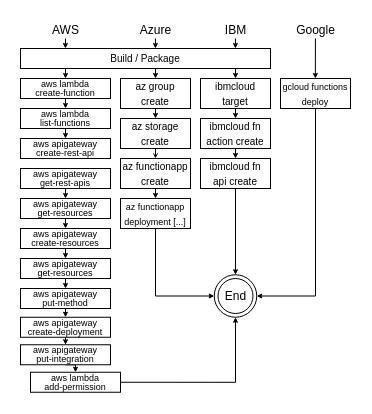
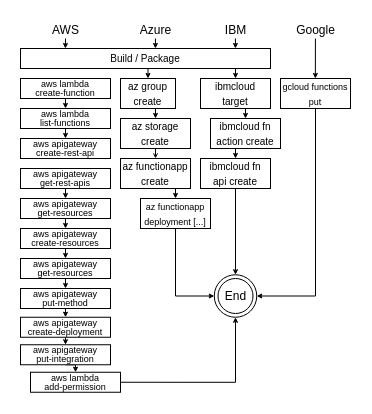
  <mxCell id="0" />
  <mxCell id="1" parent="0" />
  <mxCell id="2" style="edgeStyle=orthogonalEdgeStyle;rounded=0;orthogonalLoop=1;jettySize=auto;html=1;exitX=0.5;exitY=1;exitDx=0;exitDy=0;startSize=6;endArrow=classic;endFill=1;endSize=3;strokeWidth=1;" edge="1" parent="1" source="4"><mxGeometry relative="1" as="geometry"><mxPoint x="65" y="108" as="targetPoint" /></mxGeometry></mxCell>
- <mxCell id="3" style="edgeStyle=orthogonalEdgeStyle;rounded=0;orthogonalLoop=1;jettySize=auto;html=1;exitX=0.155;exitY=1;exitDx=0;exitDy=0;entryX=0.5;entryY=0;entryDx=0;entryDy=0;startSize=6;endArrow=classic;endFill=1;endSize=3;strokeWidth=1;exitPerimeter=0;" edge="1" parent="1" source="22" target="4"><mxGeometry relative="1" as="geometry" /></mxCell>
  <mxCell id="4" value="&lt;p style=&quot;line-height: 100% ; font-size: 9px&quot;&gt;aws lambda&lt;br&gt;create-function&lt;/p&gt;" style="rounded=0;whiteSpace=wrap;html=1;" vertex="1" parent="1"><mxGeometry x="20" y="78" width="90" height="20" as="geometry" /></mxCell>
  <mxCell id="5" style="edgeStyle=orthogonalEdgeStyle;rounded=0;orthogonalLoop=1;jettySize=auto;html=1;exitX=0.5;exitY=1;exitDx=0;exitDy=0;entryX=0.5;entryY=0;entryDx=0;entryDy=0;startSize=6;endArrow=classic;endFill=1;endSize=3;strokeWidth=1;" edge="1" parent="1" target="6"><mxGeometry relative="1" as="geometry"><mxPoint x="65" y="128" as="sourcePoint" /></mxGeometry></mxCell>
  <mxCell id="6" value="&lt;p style=&quot;line-height: 100% ; font-size: 9px&quot;&gt;aws apigateway&lt;br&gt;create-rest-api&lt;/p&gt;" style="rounded=0;whiteSpace=wrap;html=1;" vertex="1" parent="1"><mxGeometry x="20" y="138" width="90" height="20" as="geometry" /></mxCell>
  <mxCell id="7" style="edgeStyle=orthogonalEdgeStyle;rounded=0;orthogonalLoop=1;jettySize=auto;html=1;exitX=0.5;exitY=1;exitDx=0;exitDy=0;entryX=0.5;entryY=0;entryDx=0;entryDy=0;startSize=6;endArrow=classic;endFill=1;endSize=3;strokeWidth=1;" edge="1" parent="1" source="8" target="10"><mxGeometry relative="1" as="geometry" /></mxCell>
  <mxCell id="8" value="&lt;p style=&quot;line-height: 100% ; font-size: 9px&quot;&gt;aws apigateway&lt;br&gt;get-rest-apis&lt;/p&gt;" style="rounded=0;whiteSpace=wrap;html=1;" vertex="1" parent="1"><mxGeometry x="20" y="168" width="90" height="20" as="geometry" /></mxCell>
  <mxCell id="9" style="edgeStyle=orthogonalEdgeStyle;rounded=0;orthogonalLoop=1;jettySize=auto;html=1;exitX=0.5;exitY=1;exitDx=0;exitDy=0;entryX=0.5;entryY=0;entryDx=0;entryDy=0;startSize=6;endArrow=classic;endFill=1;endSize=3;strokeWidth=1;" edge="1" parent="1" source="10"><mxGeometry relative="1" as="geometry"><mxPoint x="65" y="228" as="targetPoint" /></mxGeometry></mxCell>
  <mxCell id="10" value="&lt;p style=&quot;line-height: 100% ; font-size: 9px&quot;&gt;aws apigateway&lt;br&gt;get-resources&lt;/p&gt;" style="rounded=0;whiteSpace=wrap;html=1;" vertex="1" parent="1"><mxGeometry x="20" y="198" width="90" height="20" as="geometry" /></mxCell>
  <mxCell id="11" style="edgeStyle=orthogonalEdgeStyle;rounded=0;orthogonalLoop=1;jettySize=auto;html=1;exitX=0.5;exitY=1;exitDx=0;exitDy=0;entryX=0.5;entryY=0;entryDx=0;entryDy=0;startSize=6;endArrow=classic;endFill=1;endSize=3;strokeWidth=1;" edge="1" parent="1" target="13"><mxGeometry relative="1" as="geometry"><mxPoint x="65" y="248" as="sourcePoint" /></mxGeometry></mxCell>
  <mxCell id="12" style="edgeStyle=orthogonalEdgeStyle;rounded=0;orthogonalLoop=1;jettySize=auto;html=1;exitX=0.5;exitY=1;exitDx=0;exitDy=0;entryX=0.5;entryY=0;entryDx=0;entryDy=0;startSize=6;endArrow=classic;endFill=1;endSize=3;strokeWidth=1;" edge="1" parent="1" source="13" target="15"><mxGeometry relative="1" as="geometry" /></mxCell>
  <mxCell id="13" value="&lt;p style=&quot;line-height: 100% ; font-size: 9px&quot;&gt;aws apigateway&lt;br&gt;get-resources&lt;/p&gt;" style="rounded=0;whiteSpace=wrap;html=1;" vertex="1" parent="1"><mxGeometry x="20" y="258" width="90" height="20" as="geometry" /></mxCell>
  <mxCell id="14" style="edgeStyle=orthogonalEdgeStyle;rounded=0;orthogonalLoop=1;jettySize=auto;html=1;exitX=0.5;exitY=1;exitDx=0;exitDy=0;entryX=0.5;entryY=0;entryDx=0;entryDy=0;startSize=6;endArrow=classic;endFill=1;endSize=3;strokeWidth=1;" edge="1" parent="1" source="15"><mxGeometry relative="1" as="geometry"><mxPoint x="65" y="316.75" as="targetPoint" /></mxGeometry></mxCell>
  <mxCell id="15" value="&lt;p style=&quot;line-height: 100% ; font-size: 9px&quot;&gt;aws apigateway&lt;br&gt;put-method&lt;/p&gt;" style="rounded=0;whiteSpace=wrap;html=1;" vertex="1" parent="1"><mxGeometry x="20" y="288" width="90" height="20" as="geometry" /></mxCell>
  <mxCell id="16" style="edgeStyle=orthogonalEdgeStyle;rounded=0;orthogonalLoop=1;jettySize=auto;html=1;exitX=0.5;exitY=1;exitDx=0;exitDy=0;entryX=0.5;entryY=0;entryDx=0;entryDy=0;startSize=6;endArrow=classic;endFill=1;endSize=3;strokeWidth=1;" edge="1" parent="1" target="18"><mxGeometry relative="1" as="geometry"><mxPoint x="65" y="336.75" as="sourcePoint" /></mxGeometry></mxCell>
  <mxCell id="17" style="edgeStyle=orthogonalEdgeStyle;rounded=0;orthogonalLoop=1;jettySize=auto;html=1;exitX=0.5;exitY=1;exitDx=0;exitDy=0;entryX=0.5;entryY=0;entryDx=0;entryDy=0;startSize=6;endArrow=classic;endFill=1;endSize=3;strokeWidth=1;" edge="1" parent="1" source="18" target="20"><mxGeometry relative="1" as="geometry" /></mxCell>
  <mxCell id="18" value="&lt;p style=&quot;line-height: 100% ; font-size: 9px&quot;&gt;aws apigateway&lt;br&gt;put-integration&lt;/p&gt;" style="rounded=0;whiteSpace=wrap;html=1;" vertex="1" parent="1"><mxGeometry x="20" y="344.25" width="90" height="20" as="geometry" /></mxCell>
  <mxCell id="19" style="edgeStyle=orthogonalEdgeStyle;rounded=0;orthogonalLoop=1;jettySize=auto;html=1;exitX=1;exitY=0.5;exitDx=0;exitDy=0;startSize=6;endArrow=classic;endFill=1;endSize=3;strokeWidth=1;entryX=0.5;entryY=1;entryDx=0;entryDy=0;" edge="1" parent="1" source="20" target="42"><mxGeometry relative="1" as="geometry"><mxPoint x="130" y="493.065" as="targetPoint" /></mxGeometry></mxCell>
  <mxCell id="20" value="&lt;p style=&quot;line-height: 100% ; font-size: 9px&quot;&gt;aws lambda&lt;br&gt;add-permission&lt;/p&gt;" style="rounded=0;whiteSpace=wrap;html=1;" vertex="1" parent="1"><mxGeometry x="30" y="371.75" width="90" height="20" as="geometry" /></mxCell>
  <mxCell id="21" style="edgeStyle=orthogonalEdgeStyle;rounded=0;orthogonalLoop=1;jettySize=auto;html=1;exitX=0.5;exitY=1;exitDx=0;exitDy=0;entryX=0.5;entryY=0;entryDx=0;entryDy=0;endArrow=classic;endFill=1;strokeWidth=1;endSize=3;startSize=4;" edge="1" parent="1" source="22" target="24"><mxGeometry relative="1" as="geometry" /></mxCell>
  <mxCell id="22" value="&lt;font style=&quot;font-size: 10px&quot;&gt;Build / Package&lt;/font&gt;" style="rounded=0;whiteSpace=wrap;html=1;" vertex="1" parent="1"><mxGeometry x="20" y="48" width="250" height="20" as="geometry" /></mxCell>
  <mxCell id="23" style="edgeStyle=orthogonalEdgeStyle;rounded=0;orthogonalLoop=1;jettySize=auto;html=1;exitX=0.5;exitY=1;exitDx=0;exitDy=0;entryX=0.5;entryY=0;entryDx=0;entryDy=0;startSize=6;endArrow=classic;endFill=1;endSize=3;strokeWidth=1;" edge="1" parent="1" source="24" target="31"><mxGeometry relative="1" as="geometry" /></mxCell>
- <mxCell id="24" value="&lt;font style=&quot;font-size: 10px&quot;&gt;az group create&lt;/font&gt;" style="rounded=0;whiteSpace=wrap;html=1;" vertex="1" parent="1"><mxGeometry x="120" y="78" width="70" height="30" as="geometry" /></mxCell>
+ <mxCell id="24" value="&lt;font style=&quot;font-size: 10px&quot;&gt;az group create&lt;/font&gt;" style="rounded=0;whiteSpace=wrap;html=1;" vertex="1" parent="1"><mxGeometry x="120" y="78" width="55" height="30" as="geometry" /></mxCell>
  <mxCell id="25" style="edgeStyle=orthogonalEdgeStyle;rounded=0;orthogonalLoop=1;jettySize=auto;html=1;exitX=0.5;exitY=1;exitDx=0;exitDy=0;entryX=0.5;entryY=0;entryDx=0;entryDy=0;startSize=6;endArrow=classic;endFill=1;endSize=3;strokeWidth=1;" edge="1" parent="1" source="27" target="37"><mxGeometry relative="1" as="geometry" /></mxCell>
  <mxCell id="26" style="edgeStyle=orthogonalEdgeStyle;rounded=0;orthogonalLoop=1;jettySize=auto;html=1;exitX=0.845;exitY=1;exitDx=0;exitDy=0;entryX=0.5;entryY=0;entryDx=0;entryDy=0;startSize=6;endArrow=classic;endFill=1;endSize=3;strokeWidth=1;exitPerimeter=0;" edge="1" parent="1" source="22" target="27"><mxGeometry relative="1" as="geometry" /></mxCell>
  <mxCell id="27" value="&lt;font style=&quot;font-size: 10px&quot;&gt;ibmcloud target&lt;/font&gt;" style="rounded=0;whiteSpace=wrap;html=1;" vertex="1" parent="1"><mxGeometry x="200" y="78" width="70" height="30" as="geometry" /></mxCell>
  <mxCell id="28" style="edgeStyle=orthogonalEdgeStyle;rounded=0;orthogonalLoop=1;jettySize=auto;html=1;exitX=0.5;exitY=1;exitDx=0;exitDy=0;entryX=1;entryY=0.5;entryDx=0;entryDy=0;startSize=6;endArrow=classic;endFill=1;endSize=3;strokeWidth=1;" edge="1" parent="1" source="29" target="42"><mxGeometry relative="1" as="geometry" /></mxCell>
- <mxCell id="29" value="&lt;font style=&quot;font-size: 9px&quot;&gt;gcloud functions deploy&lt;/font&gt;" style="rounded=0;whiteSpace=wrap;html=1;" vertex="1" parent="1"><mxGeometry x="280" y="78" width="70" height="30" as="geometry" /></mxCell>
+ <mxCell id="29" value="&lt;font style=&quot;font-size: 9px&quot;&gt;gcloud functions put&lt;/font&gt;" style="rounded=0;whiteSpace=wrap;html=1;" vertex="1" parent="1"><mxGeometry x="280" y="78" width="70" height="30" as="geometry" /></mxCell>
  <mxCell id="30" style="edgeStyle=orthogonalEdgeStyle;rounded=0;orthogonalLoop=1;jettySize=auto;html=1;exitX=0.5;exitY=1;exitDx=0;exitDy=0;entryX=0.5;entryY=0;entryDx=0;entryDy=0;startSize=6;endArrow=open;endFill=1;endSize=3;strokeWidth=1;" edge="1" parent="1" source="31" target="33"><mxGeometry relative="1" as="geometry" /></mxCell>
  <mxCell id="31" value="&lt;font style=&quot;font-size: 10px&quot;&gt;az storage create&lt;/font&gt;" style="rounded=0;whiteSpace=wrap;html=1;" vertex="1" parent="1"><mxGeometry x="120" y="118" width="70" height="30" as="geometry" /></mxCell>
  <mxCell id="32" style="edgeStyle=orthogonalEdgeStyle;rounded=0;orthogonalLoop=1;jettySize=auto;html=1;exitX=0.5;exitY=1;exitDx=0;exitDy=0;entryX=0.5;entryY=0;entryDx=0;entryDy=0;startSize=6;endArrow=classic;endFill=1;endSize=3;strokeWidth=1;" edge="1" parent="1" source="33" target="35"><mxGeometry relative="1" as="geometry" /></mxCell>
  <mxCell id="33" value="&lt;font style=&quot;font-size: 10px&quot;&gt;az functionapp create&lt;/font&gt;" style="rounded=0;whiteSpace=wrap;html=1;" vertex="1" parent="1"><mxGeometry x="120" y="158" width="70" height="30" as="geometry" /></mxCell>
  <mxCell id="34" style="edgeStyle=orthogonalEdgeStyle;rounded=0;orthogonalLoop=1;jettySize=auto;html=1;exitX=0.5;exitY=1;exitDx=0;exitDy=0;startSize=6;endArrow=classic;endFill=1;endSize=3;strokeWidth=1;entryX=0;entryY=0.5;entryDx=0;entryDy=0;" edge="1" parent="1" source="35" target="42"><mxGeometry relative="1" as="geometry"><mxPoint x="170.032" y="238" as="targetPoint" /></mxGeometry></mxCell>
- <mxCell id="35" value="&lt;font&gt;&lt;font style=&quot;line-height: 120% ; font-size: 9px&quot;&gt;az functionapp deployment [...]&lt;/font&gt;&lt;br&gt;&lt;/font&gt;" style="rounded=0;whiteSpace=wrap;html=1;" vertex="1" parent="1"><mxGeometry x="120" y="198" width="70" height="30" as="geometry" /></mxCell>
+ <mxCell id="35" value="&lt;font&gt;&lt;font style=&quot;line-height: 120% ; font-size: 9px&quot;&gt;az functionapp deployment [...]&lt;/font&gt;&lt;br&gt;&lt;/font&gt;" style="rounded=0;whiteSpace=wrap;html=1;" vertex="1" parent="1"><mxGeometry x="140" y="198" width="70" height="30" as="geometry" /></mxCell>
  <mxCell id="36" style="edgeStyle=orthogonalEdgeStyle;rounded=0;orthogonalLoop=1;jettySize=auto;html=1;exitX=0.5;exitY=1;exitDx=0;exitDy=0;entryX=0.5;entryY=0;entryDx=0;entryDy=0;startSize=6;endArrow=classic;endFill=1;endSize=3;strokeWidth=1;" edge="1" parent="1" source="37" target="39"><mxGeometry relative="1" as="geometry" /></mxCell>
- <mxCell id="37" value="&lt;font style=&quot;font-size: 10px&quot;&gt;ibmcloud fn&lt;br&gt;action create&lt;/font&gt;" style="rounded=0;whiteSpace=wrap;html=1;" vertex="1" parent="1"><mxGeometry x="200" y="118" width="70" height="30" as="geometry" /></mxCell>
+ <mxCell id="37" value="&lt;font style=&quot;font-size: 10px&quot;&gt;ibmcloud fn&lt;br&gt;action create&lt;/font&gt;" style="rounded=0;whiteSpace=wrap;html=1;" vertex="1" parent="1"><mxGeometry x="210" y="118" width="70" height="30" as="geometry" /></mxCell>
  <mxCell id="38" style="edgeStyle=orthogonalEdgeStyle;rounded=0;orthogonalLoop=1;jettySize=auto;html=1;entryX=0.5;entryY=0;entryDx=0;entryDy=0;startSize=6;endArrow=classic;endFill=1;endSize=3;strokeWidth=1;" edge="1" parent="1" source="39" target="42"><mxGeometry relative="1" as="geometry" /></mxCell>
  <mxCell id="39" value="&lt;font style=&quot;font-size: 10px&quot;&gt;ibmcloud fn&lt;br&gt;api&amp;nbsp;create&lt;/font&gt;" style="rounded=0;whiteSpace=wrap;html=1;" vertex="1" parent="1"><mxGeometry x="200" y="158" width="70" height="30" as="geometry" /></mxCell>
  <mxCell id="40" style="edgeStyle=orthogonalEdgeStyle;rounded=0;orthogonalLoop=1;jettySize=auto;html=1;endSize=3;" edge="1" parent="1"><mxGeometry relative="1" as="geometry"><mxPoint x="154.93" y="38" as="sourcePoint" /><mxPoint x="154.93" y="48" as="targetPoint" /></mxGeometry></mxCell>
  <mxCell id="41" style="edgeStyle=orthogonalEdgeStyle;rounded=0;orthogonalLoop=1;jettySize=auto;html=1;endSize=3;" edge="1" parent="1"><mxGeometry relative="1" as="geometry"><mxPoint x="234.93" y="38" as="sourcePoint" /><mxPoint x="234.93" y="48" as="targetPoint" /></mxGeometry></mxCell>
  <mxCell id="42" value="" style="ellipse;whiteSpace=wrap;html=1;aspect=fixed;" vertex="1" parent="1"><mxGeometry x="213.75" y="274.25" width="42.5" height="42.5" as="geometry" /></mxCell>
  <mxCell id="43" value="End" style="ellipse;whiteSpace=wrap;html=1;aspect=fixed;" vertex="1" parent="1"><mxGeometry x="217.5" y="278" width="35" height="35" as="geometry" /></mxCell>
  <mxCell id="44" style="edgeStyle=orthogonalEdgeStyle;rounded=0;orthogonalLoop=1;jettySize=auto;html=1;endSize=3;" edge="1" parent="1"><mxGeometry relative="1" as="geometry"><mxPoint x="65" y="38" as="sourcePoint" /><mxPoint x="64.9" y="48" as="targetPoint" /></mxGeometry></mxCell>
  <mxCell id="45" style="edgeStyle=orthogonalEdgeStyle;rounded=0;orthogonalLoop=1;jettySize=auto;html=1;endSize=3;" edge="1" parent="1"><mxGeometry relative="1" as="geometry"><mxPoint x="314.93" y="38" as="sourcePoint" /><mxPoint x="314.86" y="78" as="targetPoint" /><Array as="points"><mxPoint x="314.93" y="38" /><mxPoint x="314.93" y="38" /></Array></mxGeometry></mxCell>
  <mxCell id="46" value="AWS" style="text;html=1;align=center;verticalAlign=middle;resizable=0;points=[];autosize=1;" vertex="1" parent="1"><mxGeometry x="45" y="20" width="40" height="20" as="geometry" /></mxCell>
  <mxCell id="47" value="Azure" style="text;html=1;align=center;verticalAlign=middle;resizable=0;points=[];autosize=1;" vertex="1" parent="1"><mxGeometry x="130" y="20" width="50" height="20" as="geometry" /></mxCell>
  <mxCell id="48" value="IBM" style="text;html=1;align=center;verticalAlign=middle;resizable=0;points=[];autosize=1;" vertex="1" parent="1"><mxGeometry x="215" y="20" width="40" height="20" as="geometry" /></mxCell>
  <mxCell id="49" value="Google" style="text;html=1;align=center;verticalAlign=middle;resizable=0;points=[];autosize=1;" vertex="1" parent="1"><mxGeometry x="290" y="20" width="50" height="20" as="geometry" /></mxCell>
  <mxCell id="50" value="&lt;p style=&quot;line-height: 100% ; font-size: 9px&quot;&gt;aws apigateway&lt;br&gt;create-deployment&lt;/p&gt;" style="rounded=0;whiteSpace=wrap;html=1;" vertex="1" parent="1"><mxGeometry x="20" y="316.75" width="90" height="20" as="geometry" /></mxCell>
  <mxCell id="51" value="&lt;p style=&quot;line-height: 100% ; font-size: 9px&quot;&gt;aws apigateway&lt;br&gt;create-resources&lt;/p&gt;" style="rounded=0;whiteSpace=wrap;html=1;" vertex="1" parent="1"><mxGeometry x="20" y="228" width="90" height="20" as="geometry" /></mxCell>
  <mxCell id="52" value="&lt;p style=&quot;line-height: 100% ; font-size: 9px&quot;&gt;aws lambda&lt;br&gt;list-functions&lt;/p&gt;" style="rounded=0;whiteSpace=wrap;html=1;" vertex="1" parent="1"><mxGeometry x="20" y="108" width="90" height="20" as="geometry" /></mxCell>
